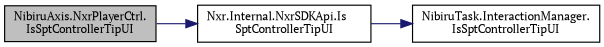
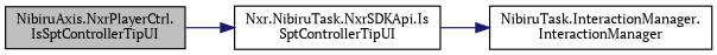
  digraph {
    fontname="PT Serif"
    rankdir=LR
    node [color=black fillcolor=white fontname="PT Serif" fontsize=10 shape=record style=filled]
    edge [color=midnightblue fontname="PT Serif" fontsize=10 labelfontname=Helvetica labelfontsize=10 style=solid]
    n1 [fillcolor=grey75 fontcolor=black height=0.2 label="NibiruAxis.NxrPlayerCtrl.\lIsSptControllerTipUI" width=0.4]
-   n2 [height=0.2 label="Nxr.Internal.NxrSDKApi.Is\lSptControllerTipUI" width=0.4]
-   n3 [height=0.2 label="NibiruTask.InteractionManager.\lIsSptControllerTipUI" width=0.4]
+   n2 [height=0.2 label="Nxr.NibiruTask.NxrSDKApi.Is\lSptControllerTipUI" width=0.4]
+   n3 [height=0.2 label="NibiruTask.InteractionManager.\lInteractionManager" width=0.4]
    n1 -> n2
    n2 -> n3
  }
